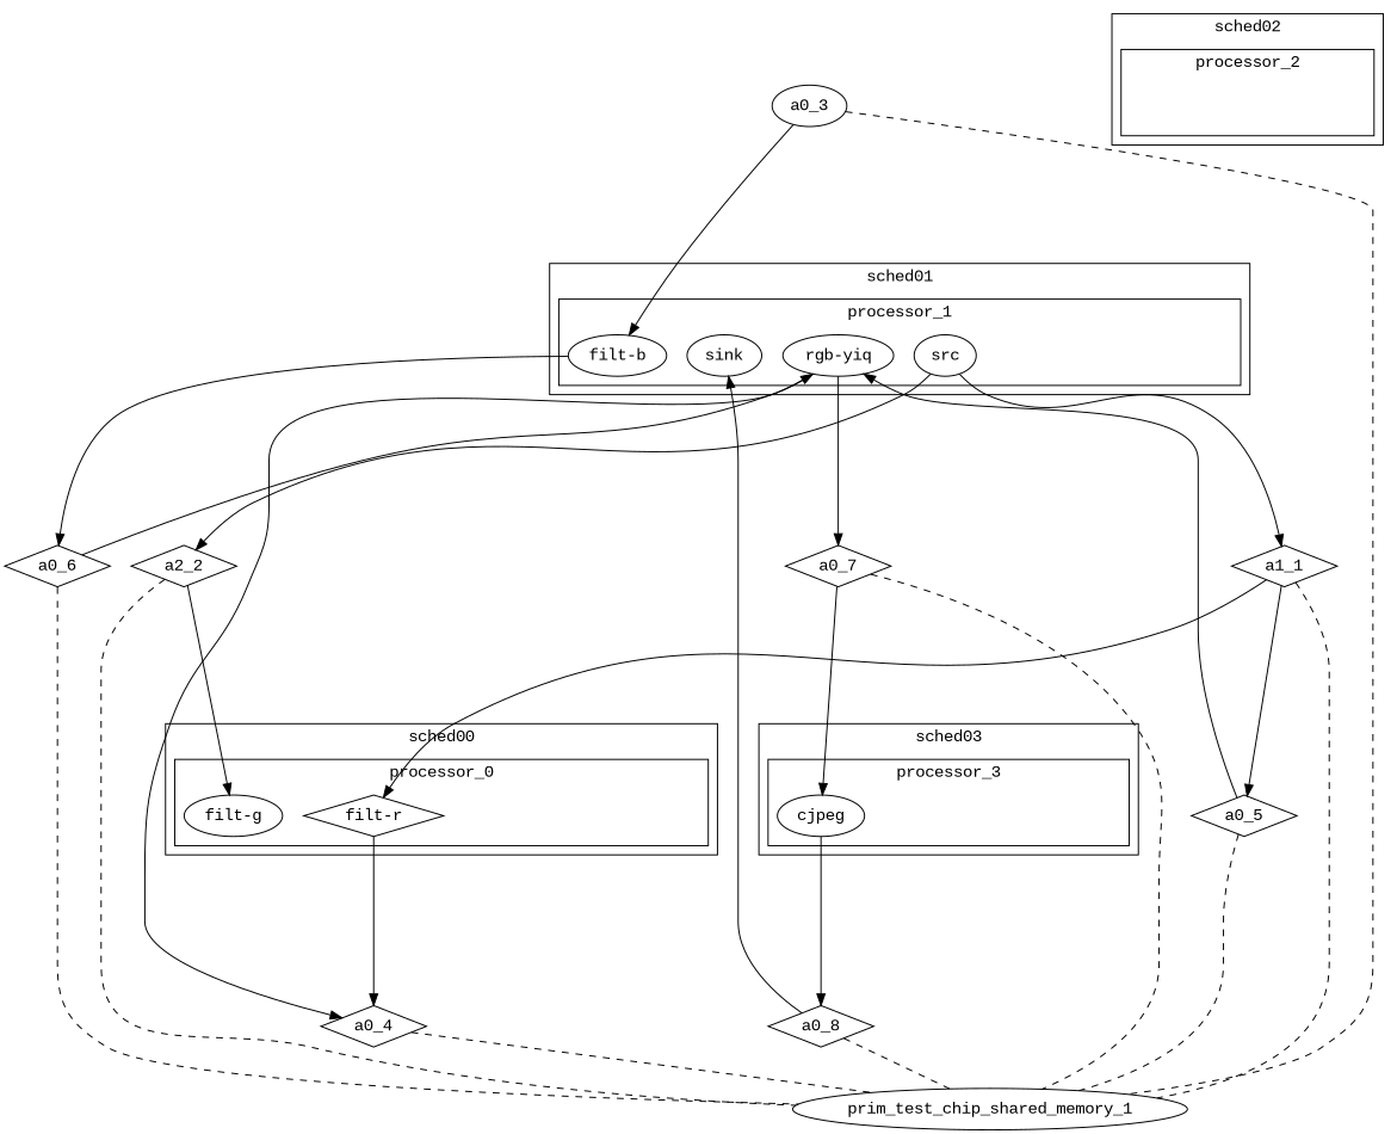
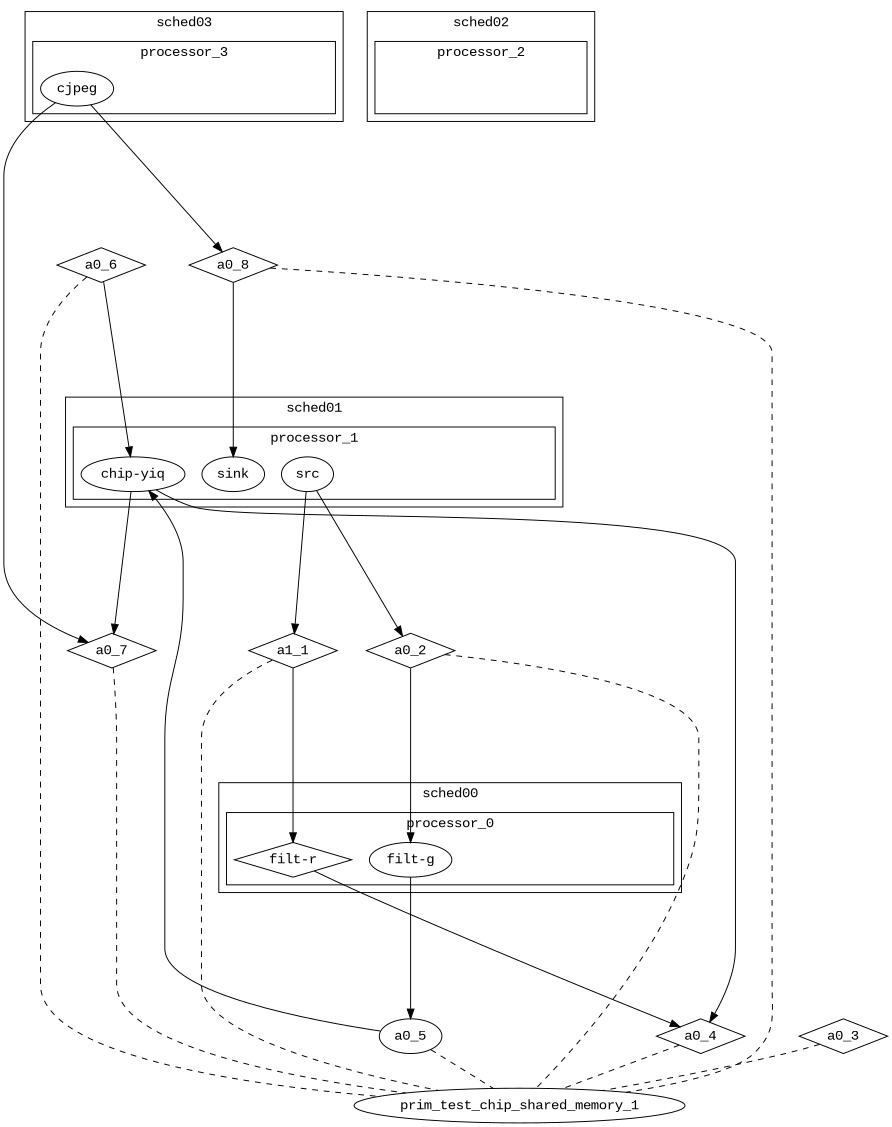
  digraph {
    fontname="Liberation Mono"
    node [fontname="Liberation Mono"]
    edge [fontname="Liberation Mono" minlen=4]
    dummy_processor_0 [style=invis]
    n2 [label="filt-r" shape=diamond]
    n3 [label="filt-g"]
    dummy_processor_1 [style=invis]
    n5 [label=src]
-   n6 [label="filt-b"]
-   n7 [label="rgb-yiq"]
+   n7 [label="chip-yiq"]
    n8 [label=sink]
    dummy_processor_2 [style=invis]
    dummy_processor_3 [style=invis]
    n11 [label=cjpeg]
    n12 [label=a0_4 shape=diamond]
-   n13 [label=a0_5 shape=diamond]
+   n13 [label=a0_5 shape=ellipse]
    n14 [label=a1_1 shape=diamond]
-   n15 [label=a2_2 shape=diamond]
+   n15 [label=a0_2 shape=diamond]
    n16 [label=a0_6 shape=diamond]
    n17 [label=a0_7 shape=diamond]
    n18 [label=a0_8 shape=diamond]
    n19 [label=prim_test_chip_shared_memory_1]
-   n20 [label=a0_3 shape=ellipse]
+   n20 [label=a0_3 shape=diamond]
    subgraph cluster_1 {
      label=sched00
      subgraph cluster_2 {
        label=processor_0
        dummy_processor_0
        n2
        n3
      }
    }
    subgraph cluster_3 {
      label=sched01
      subgraph cluster_4 {
        label=processor_1
        dummy_processor_1
        n5
-       n6
        n7
        n8
      }
    }
    subgraph cluster_5 {
      label=sched02
      subgraph cluster_6 {
        label=processor_2
        dummy_processor_2
      }
    }
    subgraph cluster_7 {
      label=sched03
      subgraph cluster_8 {
        label=processor_3
        dummy_processor_3
        n11
      }
    }
    n2 -> n12
-   n14 -> n13
+   n3 -> n13
    n5 -> n14
    n5 -> n15
-   n6 -> n16
    n7 -> n12
    n7 -> n17
    n11 -> n18
    n12 -> n19 [arrowhead=none style=dashed minlen=""]
    n13 -> n7
    n13 -> n19 [arrowhead=none style=dashed minlen=""]
    n14 -> n2
    n14 -> n19 [arrowhead=none style=dashed minlen=""]
    n15 -> n3
    n15 -> n19 [arrowhead=none style=dashed minlen=""]
    n16 -> n7
    n16 -> n19 [arrowhead=none style=dashed minlen=""]
-   n17 -> n11
+   n11 -> n17
    n17 -> n19 [arrowhead=none style=dashed minlen=""]
    n18 -> n8
    n18 -> n19 [arrowhead=none style=dashed minlen=""]
-   n20 -> n6
    n20 -> n19 [arrowhead=none style=dashed minlen=""]
  }
